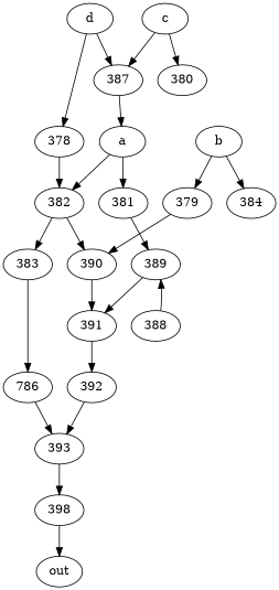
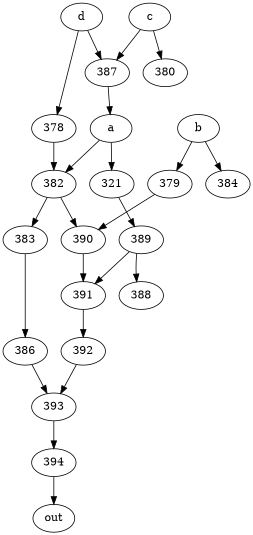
  strict digraph {
-   394 [label=398]
+   394
    out
    a
-   381
+   381 [label=321]
    382
    389
    383
    390
    391
-   386 [label=786]
+   386
    392
    393
    b
    379
    384
    c
    380
    387
    388
    d
    378
    394 -> out
    a -> 381
    a -> 382
    381 -> 389
    382 -> 383
    382 -> 390
    389 -> 391
    383 -> 386
    390 -> 391
    391 -> 392
    386 -> 393
    392 -> 393
    393 -> 394
    b -> 379
    b -> 384
    379 -> 390
    c -> 380
    c -> 387
    387 -> a
-   388 -> 389
+   389 -> 388
    d -> 387
    d -> 378
    378 -> 382
  }
